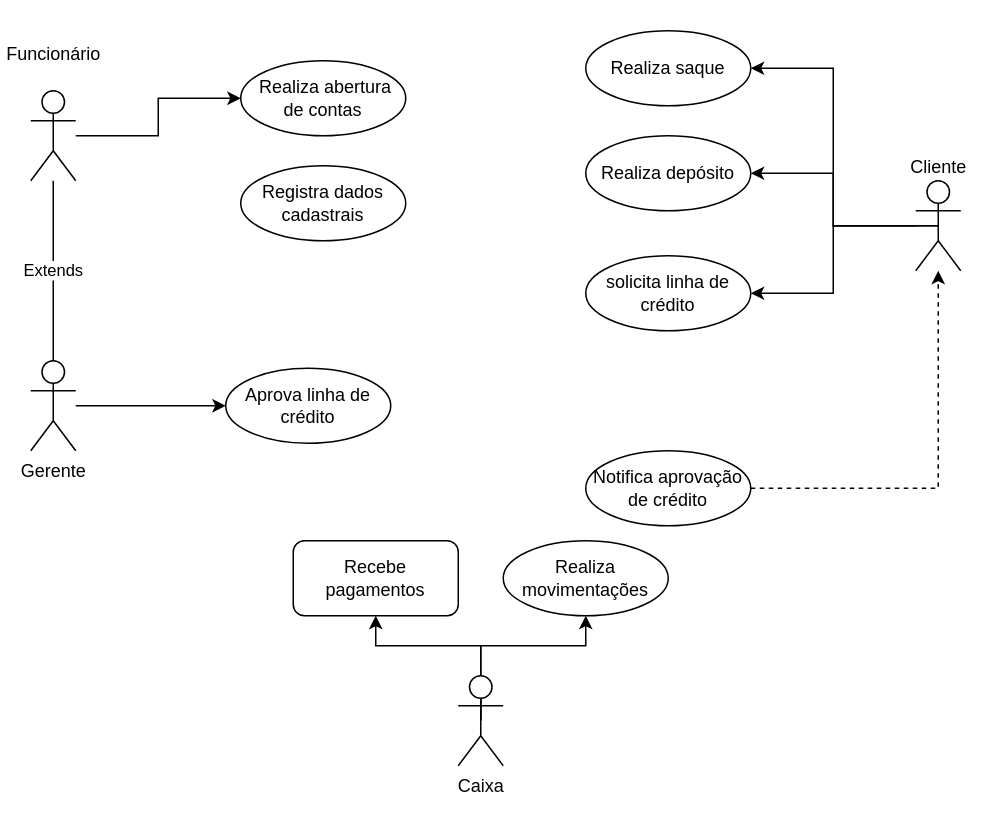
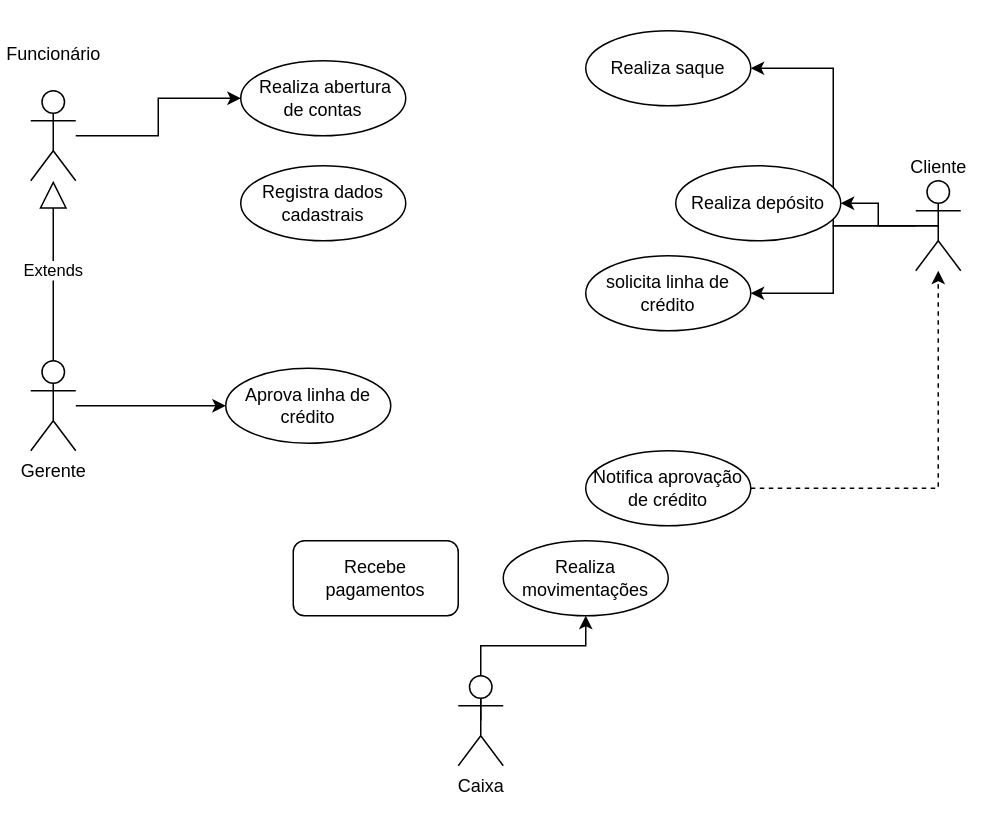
  <mxCell id="0" />
  <mxCell id="1" parent="0" />
  <mxCell id="2" value="" style="edgeStyle=orthogonalEdgeStyle;rounded=0;orthogonalLoop=1;jettySize=auto;html=1;entryX=0;entryY=0.5;entryDx=0;entryDy=0;" edge="1" parent="1" source="3" target="13"><mxGeometry relative="1" as="geometry"><mxPoint x="140" y="60" as="targetPoint" /></mxGeometry></mxCell>
  <mxCell id="3" value="&lt;div&gt;Funcionário&lt;/div&gt;&lt;div&gt;&lt;br&gt;&lt;/div&gt;" style="shape=umlActor;verticalLabelPosition=top;verticalAlign=bottom;html=1;labelPosition=center;align=center;" vertex="1" parent="1"><mxGeometry x="20" y="60" width="30" height="60" as="geometry" /></mxCell>
  <mxCell id="4" value="" style="edgeStyle=orthogonalEdgeStyle;rounded=0;orthogonalLoop=1;jettySize=auto;html=1;" edge="1" parent="1" source="5" target="15"><mxGeometry relative="1" as="geometry" /></mxCell>
  <mxCell id="5" value="Gerente" style="shape=umlActor;verticalLabelPosition=bottom;verticalAlign=top;html=1;" vertex="1" parent="1"><mxGeometry x="20" y="240" width="30" height="60" as="geometry" /></mxCell>
  <mxCell id="6" value="" style="edgeStyle=orthogonalEdgeStyle;rounded=0;orthogonalLoop=1;jettySize=auto;html=1;" edge="1" parent="1" source="9" target="19"><mxGeometry relative="1" as="geometry" /></mxCell>
  <mxCell id="7" style="edgeStyle=orthogonalEdgeStyle;rounded=0;orthogonalLoop=1;jettySize=auto;html=1;exitX=0.5;exitY=0.5;exitDx=0;exitDy=0;exitPerimeter=0;entryX=1;entryY=0.5;entryDx=0;entryDy=0;" edge="1" parent="1" source="9" target="18"><mxGeometry relative="1" as="geometry" /></mxCell>
  <mxCell id="8" style="edgeStyle=orthogonalEdgeStyle;rounded=0;orthogonalLoop=1;jettySize=auto;html=1;exitX=0.5;exitY=0.5;exitDx=0;exitDy=0;exitPerimeter=0;entryX=1;entryY=0.5;entryDx=0;entryDy=0;" edge="1" parent="1" source="9" target="17"><mxGeometry relative="1" as="geometry" /></mxCell>
  <mxCell id="9" value="&lt;div&gt;Cliente&lt;/div&gt;" style="shape=umlActor;verticalLabelPosition=top;verticalAlign=bottom;html=1;labelPosition=center;align=center;" vertex="1" parent="1"><mxGeometry x="610" y="120" width="30" height="60" as="geometry" /></mxCell>
  <mxCell id="10" style="edgeStyle=orthogonalEdgeStyle;rounded=0;orthogonalLoop=1;jettySize=auto;html=1;exitX=0.5;exitY=0.5;exitDx=0;exitDy=0;exitPerimeter=0;entryX=0.5;entryY=1;entryDx=0;entryDy=0;" edge="1" parent="1" source="12" target="20"><mxGeometry relative="1" as="geometry" /></mxCell>
- <mxCell id="11" style="edgeStyle=orthogonalEdgeStyle;rounded=0;orthogonalLoop=1;jettySize=auto;html=1;exitX=0.5;exitY=0.5;exitDx=0;exitDy=0;exitPerimeter=0;entryX=0.5;entryY=1;entryDx=0;entryDy=0;" edge="1" parent="1" source="12" target="21"><mxGeometry relative="1" as="geometry" /></mxCell>
  <mxCell id="12" value="&lt;div&gt;Caixa&lt;/div&gt;&lt;div&gt;&lt;br&gt;&lt;/div&gt;" style="shape=umlActor;verticalLabelPosition=bottom;verticalAlign=top;html=1;" vertex="1" parent="1"><mxGeometry x="305" y="450" width="30" height="60" as="geometry" /></mxCell>
  <mxCell id="13" value="&lt;div&gt;&amp;nbsp;Realiza abertura de contas&lt;br&gt;&lt;/div&gt;" style="ellipse;whiteSpace=wrap;html=1;" vertex="1" parent="1"><mxGeometry x="160" y="40" width="110" height="50" as="geometry" /></mxCell>
  <mxCell id="14" value="Registra dados cadastrais" style="ellipse;whiteSpace=wrap;html=1;" vertex="1" parent="1"><mxGeometry x="160" y="110" width="110" height="50" as="geometry" /></mxCell>
  <mxCell id="15" value="Aprova linha de crédito" style="ellipse;whiteSpace=wrap;html=1;" vertex="1" parent="1"><mxGeometry x="150" y="245" width="110" height="50" as="geometry" /></mxCell>
- <mxCell id="16" value="Extends" style="endArrow=none;endSize=16;endFill=0;html=1;rounded=0;exitX=0.5;exitY=0;exitDx=0;exitDy=0;exitPerimeter=0;" edge="1" parent="1" source="5" target="3"><mxGeometry width="160" relative="1" as="geometry"><mxPoint x="280" y="230" as="sourcePoint" /><mxPoint x="40" y="170" as="targetPoint" /></mxGeometry></mxCell>
+ <mxCell id="16" value="Extends" style="endArrow=block;endSize=16;endFill=0;html=1;rounded=0;exitX=0.5;exitY=0;exitDx=0;exitDy=0;exitPerimeter=0;" edge="1" parent="1" source="5" target="3"><mxGeometry width="160" relative="1" as="geometry"><mxPoint x="280" y="230" as="sourcePoint" /><mxPoint x="40" y="170" as="targetPoint" /></mxGeometry></mxCell>
  <mxCell id="17" value="Realiza saque" style="ellipse;whiteSpace=wrap;html=1;" vertex="1" parent="1"><mxGeometry x="390" y="20" width="110" height="50" as="geometry" /></mxCell>
- <mxCell id="18" value="Realiza depósito" style="ellipse;whiteSpace=wrap;html=1;" vertex="1" parent="1"><mxGeometry x="390" y="90" width="110" height="50" as="geometry" /></mxCell>
+ <mxCell id="18" value="Realiza depósito" style="ellipse;whiteSpace=wrap;html=1;" vertex="1" parent="1"><mxGeometry x="450" y="110" width="110" height="50" as="geometry" /></mxCell>
  <mxCell id="19" value="solicita linha de crédito" style="ellipse;whiteSpace=wrap;html=1;" vertex="1" parent="1"><mxGeometry x="390" y="170" width="110" height="50" as="geometry" /></mxCell>
  <mxCell id="20" value="Realiza movimentações" style="ellipse;whiteSpace=wrap;html=1;" vertex="1" parent="1"><mxGeometry x="335" y="360" width="110" height="50" as="geometry" /></mxCell>
  <mxCell id="21" value="Recebe pagamentos" style="whiteSpace=wrap;html=1;rounded=1;" vertex="1" parent="1"><mxGeometry x="195" y="360" width="110" height="50" as="geometry" /></mxCell>
  <mxCell id="22" value="" style="edgeStyle=orthogonalEdgeStyle;rounded=0;orthogonalLoop=1;jettySize=auto;html=1;dashed=1;" edge="1" parent="1" source="23" target="9"><mxGeometry relative="1" as="geometry" /></mxCell>
  <mxCell id="23" value="Notifica aprovação de crédito" style="ellipse;whiteSpace=wrap;html=1;" vertex="1" parent="1"><mxGeometry x="390" y="300" width="110" height="50" as="geometry" /></mxCell>
